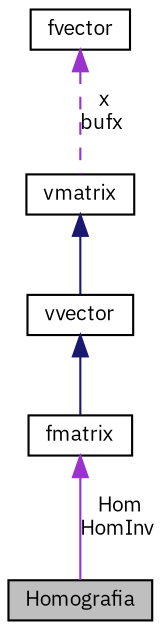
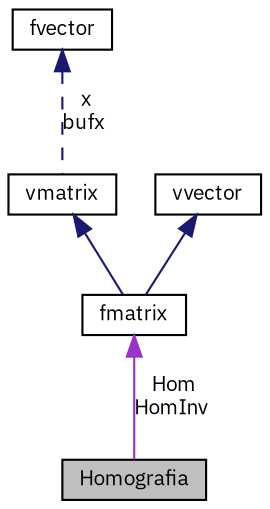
  digraph {
    fontname="IBM Plex Sans"
    node [color=black fillcolor=white fontname="IBM Plex Sans" fontsize=10 shape=record style=filled]
    edge [color=darkorchid3 dir=back fontname="IBM Plex Sans" fontsize=10 labelfontname=Helvetica labelfontsize=10 style=solid]
    n1 [fillcolor=grey75 fontcolor=black height=0.2 label=Homografia width=0.4]
    n2 [height=0.2 label=fmatrix width=0.4]
    n3 [height=0.2 label=vmatrix width=0.4]
    n4 [height=0.2 label=fvector width=0.4]
    n5 [height=0.2 label=vvector width=0.4]
    n2 -> n1 [label=" Hom\nHomInv"]
-   n3 -> n5 [color=midnightblue]
-   n4 -> n3 [label=" x\nbufx" style=dashed]
+   n3 -> n2 [color=midnightblue]
+   n4 -> n3 [color=midnightblue label=" x\nbufx" style=dashed]
    n5 -> n2 [color=midnightblue]
  }
